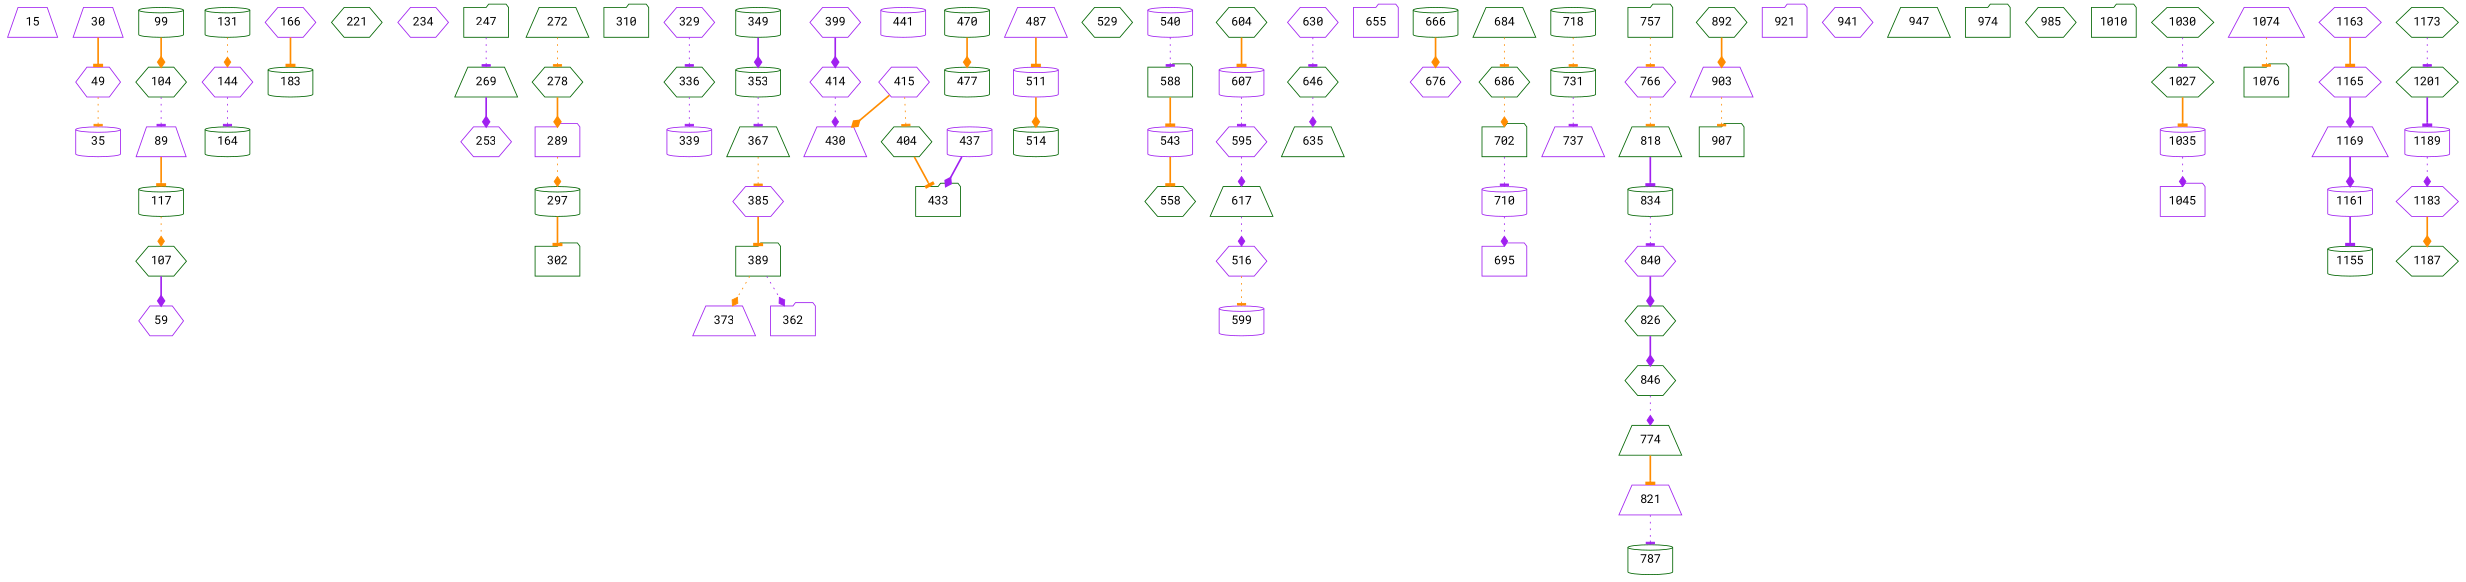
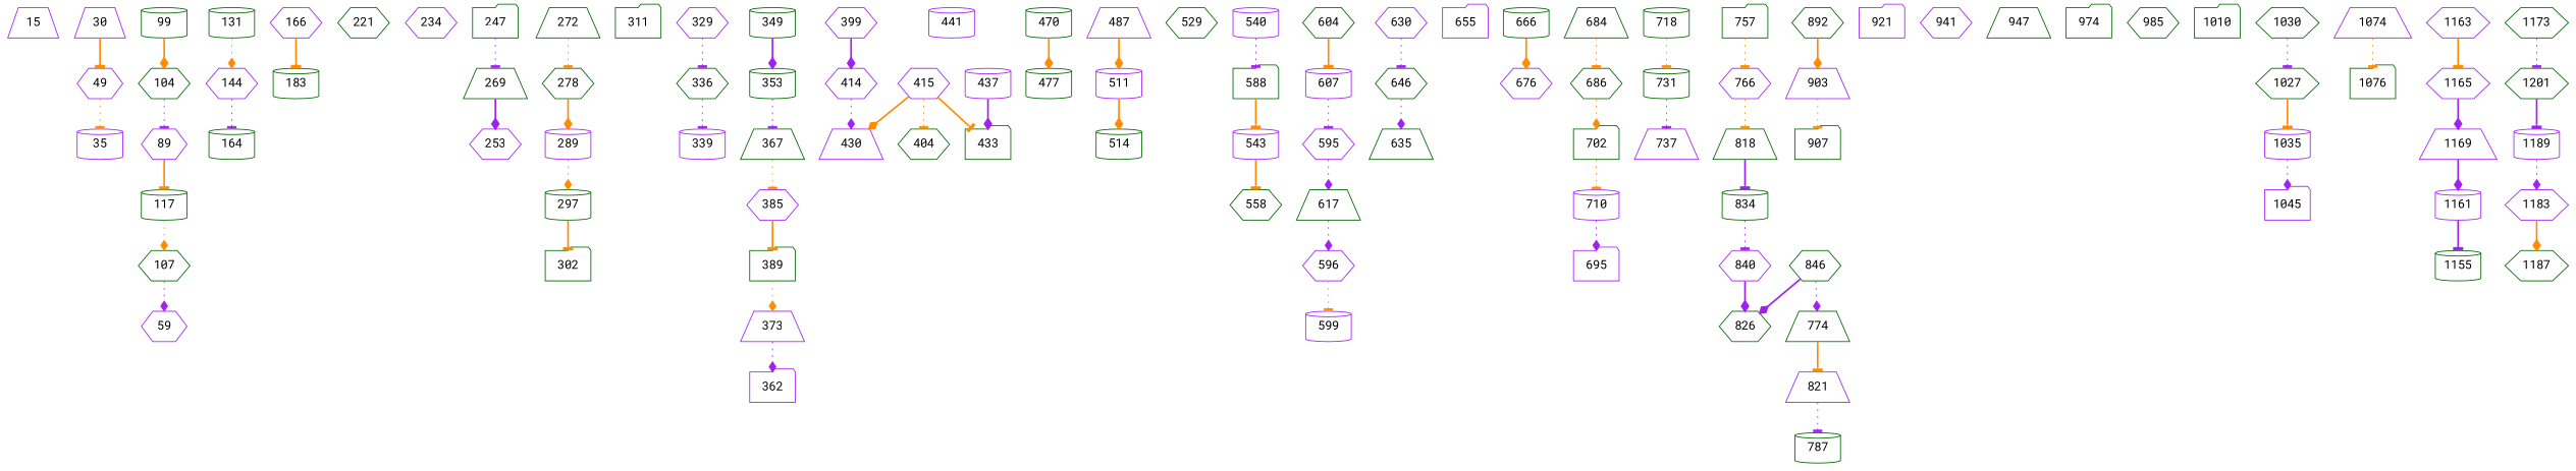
  strict digraph {
    fontname="Roboto Mono"
    node [color=darkgreen fontname="Roboto Mono" shape=hexagon]
    edge [arrowhead=tee color=darkorange fontname="Roboto Mono" style=dotted]
    15 [color=purple shape=trapezium]
    30 [color=purple contraction="{36: {'contraction': {43: {}}}}" shape=trapezium]
    49 [color=purple]
    35 [color=purple contraction="{47: {}}" shape=cylinder]
    99 [contraction="{112: {}}" shape=cylinder]
    104
-   89 [color=purple shape=trapezium]
+   89 [color=purple]
    117 [shape=cylinder]
    107
    59 [color=purple contraction="{58: {}}"]
    144 [color=purple contraction="{147: {}}"]
    164 [shape=cylinder]
    131 [shape=cylinder]
    166 [color=purple]
    183 [shape=cylinder]
    221
    234 [color=purple]
    247 [contraction="{261: {}}" shape=folder]
    269 [shape=trapezium]
    253 [color=purple contraction="{267: {'contraction': {255: {}}}}"]
    272 [shape=trapezium]
    278
-   289 [color=purple shape=folder]
+   289 [color=purple shape=cylinder]
    297 [shape=cylinder]
    302 [shape=folder]
-   310 [contraction="{315: {}}" shape=folder]
+   310 [contraction="{315: {}}" shape=folder label=311]
    329 [color=purple]
    336
    339 [color=purple contraction="{344: {}}" shape=cylinder]
    353 [shape=cylinder]
    367 [shape=trapezium]
    385 [color=purple]
    349 [shape=cylinder]
    389 [contraction="{358: {}}" shape=folder]
    373 [color=purple shape=trapezium]
    362 [color=purple shape=folder]
    414 [color=purple contraction="{411: {'contraction': {412: {'contraction': {413: {}}}}}}"]
    430 [color=purple shape=trapezium]
    399 [color=purple]
    415 [color=purple contraction="{426: {}}"]
    404
    433 [shape=folder]
    437 [color=purple contraction="{407: {}}" shape=cylinder]
    441 [color=purple contraction="{447: {}}" shape=cylinder]
    470 [shape=cylinder]
    477 [shape=cylinder]
    487 [color=purple shape=trapezium]
    511 [color=purple shape=cylinder]
    514 [shape=cylinder]
    529
    540 [color=purple shape=cylinder]
    588 [shape=folder]
    543 [color=purple shape=cylinder]
    558 [contraction="{563: {'contraction': {554: {'contraction': {562: {}}}}}}"]
    607 [color=purple shape=cylinder]
    604
    595 [color=purple]
    617 [shape=trapezium]
-   596 [color=purple contraction="{612: {}}" label=516]
+   596 [color=purple contraction="{612: {}}"]
    599 [color=purple shape=cylinder]
    630 [color=purple]
    646
    635 [shape=trapezium]
    655 [color=purple shape=folder]
    666 [shape=cylinder]
    676 [color=purple]
    684 [contraction="{703: {}}" shape=trapezium]
    686 [contraction="{750: {}}"]
    702 [shape=folder]
    710 [color=purple contraction="{692: {}}" shape=cylinder]
    695 [color=purple shape=folder]
    731 [shape=cylinder]
    737 [color=purple shape=trapezium]
    718 [shape=cylinder]
    757 [contraction="{828: {'contraction': {758: {}}}}" shape=folder]
    766 [color=purple contraction="{800: {}}"]
    818 [shape=trapezium]
    834 [shape=cylinder]
    774 [contraction="{808: {}}" shape=trapezium]
    821 [color=purple contraction="{856: {}}" shape=trapezium]
    787 [contraction="{842: {'contraction': {861: {}}}}" shape=cylinder]
    840 [color=purple contraction="{817: {}}"]
    826
    846 [contraction="{853: {}}"]
    892 [contraction="{895: {}}"]
    903 [color=purple shape=trapezium]
    907 [shape=folder]
    921 [color=purple contraction="{930: {}}" shape=folder]
    941 [color=purple]
    947 [shape=trapezium]
    974 [shape=folder]
    985
    1010 [contraction="{1009: {}}" shape=folder]
    1030
    1027
    1035 [color=purple shape=cylinder]
    1045 [color=purple contraction="{1044: {}}" shape=folder]
    1074 [color=purple contraction="{1073: {}}" shape=trapezium]
    1076 [shape=folder]
    1163 [color=purple]
    1165 [color=purple]
    1169 [color=purple shape=trapezium]
    1161 [color=purple contraction="{1120: {'contraction': {1132: {}}}}" shape=cylinder]
    1155 [contraction="{1152: {}}" shape=cylinder]
    1173 [contraction="{1176: {'contraction': {1209: {'contraction': {1212: {'contraction': {1178: {}}}}}}}}"]
    1201 [contraction="{1205: {'contraction': {1197: {}}}}"]
    1189 [color=purple shape=cylinder]
    1183 [color=purple]
    1187 [contraction="{1199: {}}"]
    30 -> 49 [style=bold]
    49 -> 35
    99 -> 104 [arrowhead=diamond style=bold]
    104 -> 89 [color=purple]
    89 -> 117 [style=bold]
    117 -> 107 [arrowhead=diamond]
-   107 -> 59 [arrowhead=diamond color=purple style=bold]
+   107 -> 59 [arrowhead=diamond color=purple]
    144 -> 164 [color=purple]
    131 -> 144 [arrowhead=diamond]
    166 -> 183 [style=bold]
    247 -> 269 [color=purple]
    269 -> 253 [arrowhead=diamond color=purple style=bold]
    272 -> 278
    278 -> 289 [arrowhead=diamond style=bold]
    289 -> 297 [arrowhead=diamond]
    297 -> 302 [style=bold]
    329 -> 336 [color=purple]
    336 -> 339 [color=purple]
    353 -> 367 [color=purple]
    367 -> 385
    385 -> 389 [style=bold]
    349 -> 353 [arrowhead=diamond color=purple style=bold]
    389 -> 373 [arrowhead=diamond]
-   389 -> 362 [arrowhead=diamond color=purple]
+   373 -> 362 [arrowhead=diamond color=purple]
    414 -> 430 [arrowhead=diamond color=purple]
    399 -> 414 [arrowhead=diamond color=purple style=bold]
    415 -> 430 [arrowhead=diamond style=bold]
    415 -> 404
-   404 -> 433 [style=bold]
+   415 -> 433 [style=bold]
    437 -> 433 [arrowhead=diamond color=purple style=bold]
    470 -> 477 [arrowhead=diamond style=bold]
-   487 -> 511 [style=bold]
+   487 -> 511 [arrowhead=diamond style=bold]
    511 -> 514 [arrowhead=diamond style=bold]
    540 -> 588 [color=purple]
    588 -> 543 [style=bold]
    543 -> 558 [style=bold]
    607 -> 595 [color=purple]
    604 -> 607 [style=bold]
    595 -> 617 [arrowhead=diamond color=purple]
    617 -> 596 [arrowhead=diamond color=purple]
    596 -> 599
    630 -> 646 [color=purple]
    646 -> 635 [arrowhead=diamond color=purple]
    666 -> 676 [arrowhead=diamond style=bold]
    684 -> 686
    686 -> 702 [arrowhead=diamond]
-   702 -> 710 [color=purple]
+   702 -> 710
    710 -> 695 [arrowhead=diamond color=purple]
    731 -> 737 [color=purple]
    718 -> 731
    757 -> 766
    766 -> 818
    818 -> 834 [color=purple style=bold]
    834 -> 840 [color=purple]
    774 -> 821 [style=bold]
    821 -> 787 [color=purple]
    840 -> 826 [arrowhead=diamond color=purple style=bold]
-   826 -> 846 [arrowhead=diamond color=purple style=bold]
+   846 -> 826 [arrowhead=diamond color=purple style=bold]
    846 -> 774 [arrowhead=diamond color=purple]
    892 -> 903 [arrowhead=diamond style=bold]
    903 -> 907
    1030 -> 1027 [color=purple]
    1027 -> 1035 [style=bold]
    1035 -> 1045 [arrowhead=diamond color=purple]
    1074 -> 1076
    1163 -> 1165 [style=bold]
    1165 -> 1169 [arrowhead=diamond color=purple style=bold]
    1169 -> 1161 [arrowhead=diamond color=purple style=bold]
    1161 -> 1155 [color=purple style=bold]
    1173 -> 1201 [color=purple]
    1201 -> 1189 [color=purple style=bold]
    1189 -> 1183 [arrowhead=diamond color=purple]
    1183 -> 1187 [arrowhead=diamond style=bold]
  }
